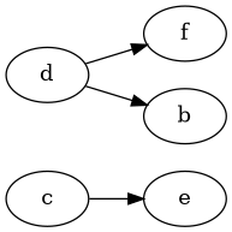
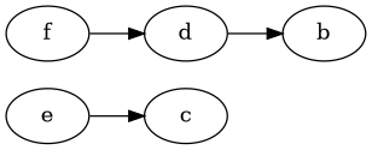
  digraph {
    rankdir=LR
    node [Processor=2 Start=0]
    c [Processor=1 Weight=7]
    e [Processor=1 Start=7 Weight=3]
    f [Start=112 Weight=13]
    b [Weight=100]
    d [Start=100 Weight=12]
-   c -> e [Weight=3]
-   d -> f [Weight=12]
+   e -> c [Weight=3]
+   f -> d [Weight=12]
    d -> b [Weight=67]
  }
